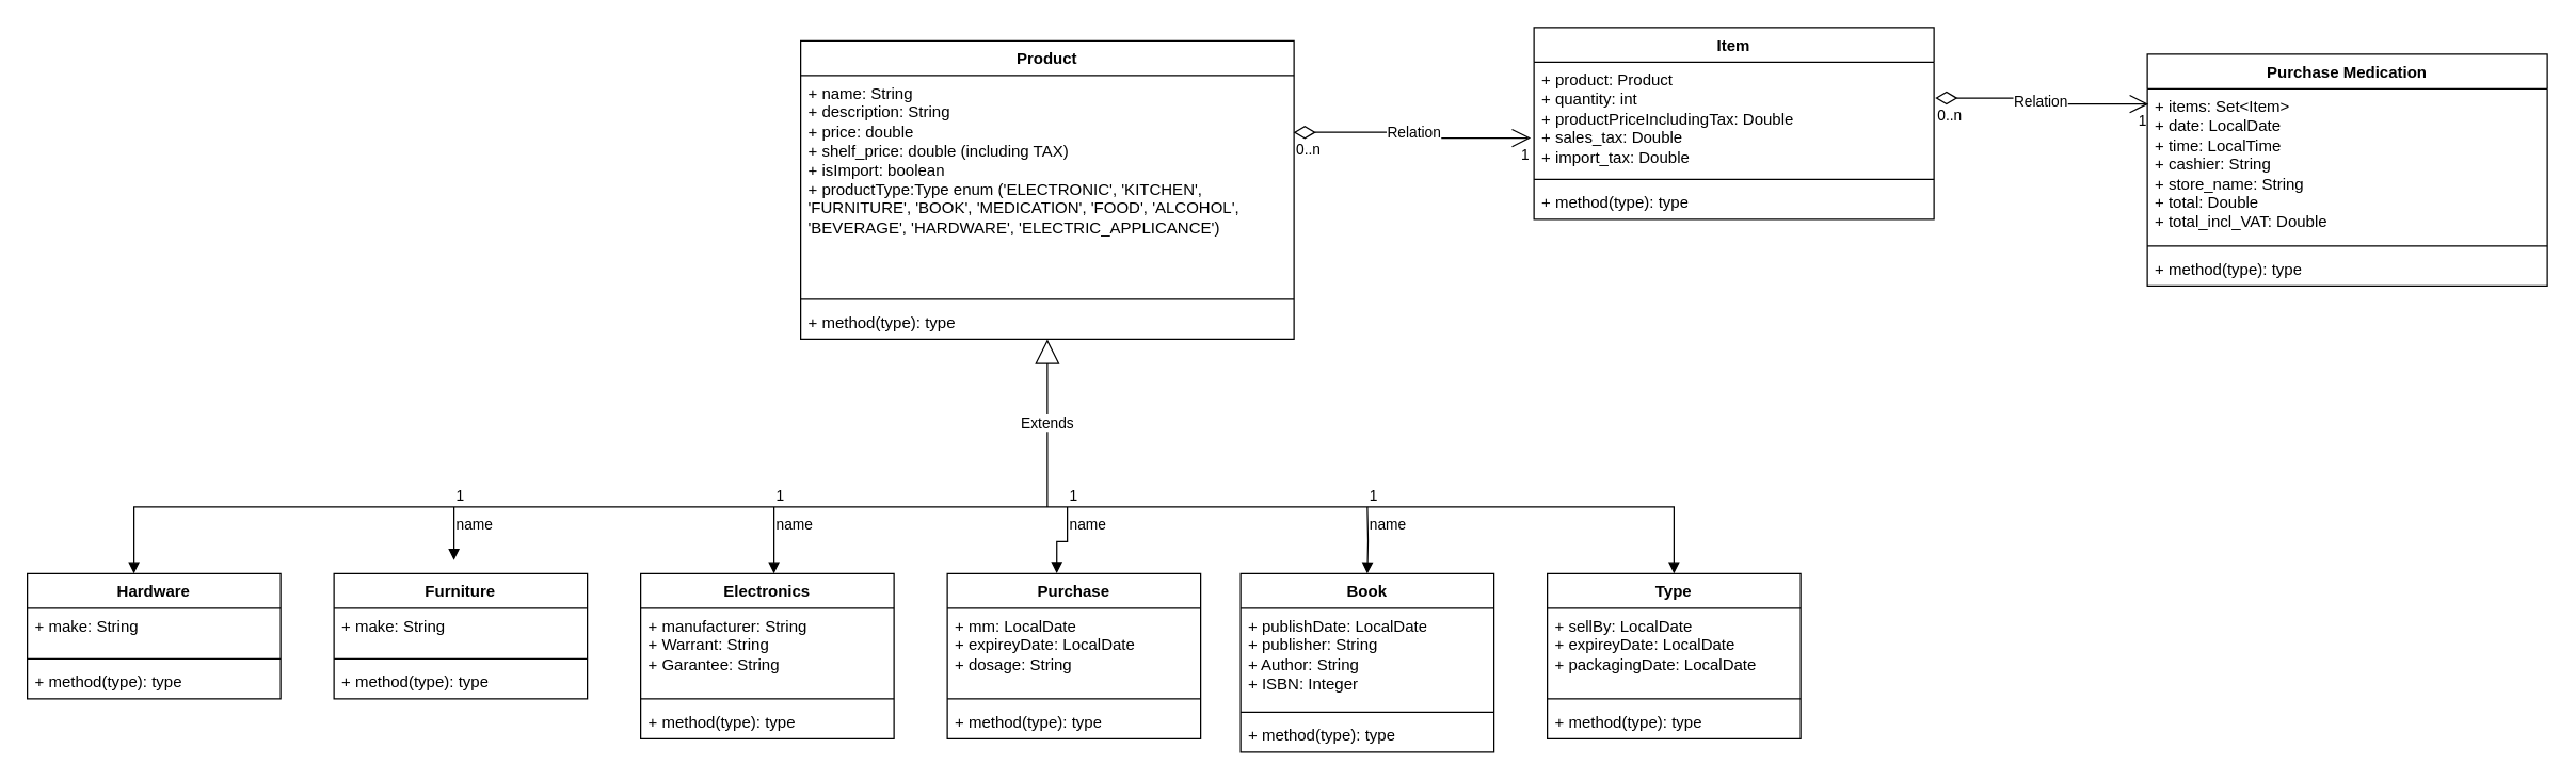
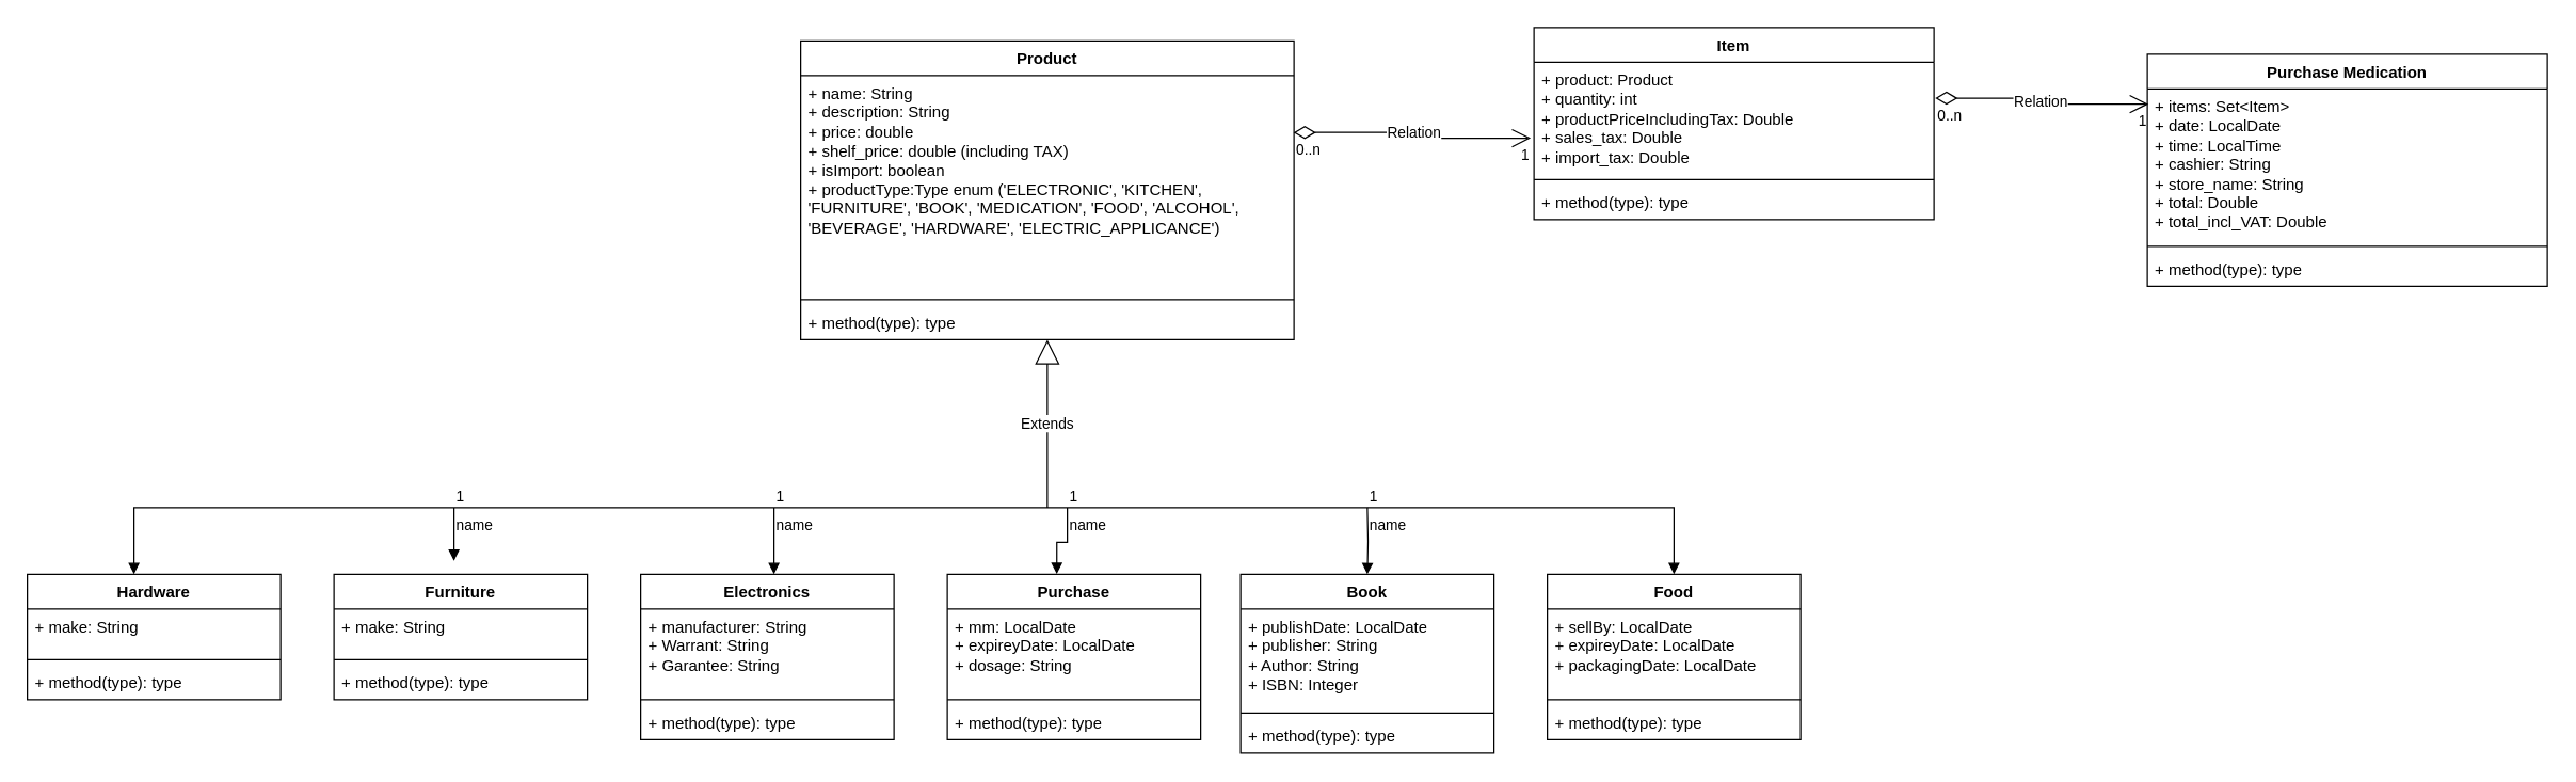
  <mxCell id="0" />
  <mxCell id="1" parent="0" />
  <mxCell id="2" value="Product" style="swimlane;fontStyle=1;align=center;verticalAlign=top;childLayout=stackLayout;horizontal=1;startSize=26;horizontalStack=0;resizeParent=1;resizeParentMax=0;resizeLast=0;collapsible=1;marginBottom=0;whiteSpace=wrap;html=1;" vertex="1" parent="1"><mxGeometry x="600" y="30" width="370" height="224" as="geometry" /></mxCell>
  <mxCell id="3" value="+ name: String&lt;br&gt;+ description: String&lt;br&gt;+ price: double&lt;br&gt;+ shelf_price: double (including TAX)&lt;br&gt;+ isImport: boolean&lt;br&gt;+ productType:Type enum ('ELECTRONIC', 'KITCHEN', 'FURNITURE', 'BOOK', 'MEDICATION', 'FOOD', 'ALCOHOL', 'BEVERAGE', 'HARDWARE', 'ELECTRIC_APPLICANCE')" style="text;strokeColor=none;fillColor=none;align=left;verticalAlign=top;spacingLeft=4;spacingRight=4;overflow=hidden;rotatable=0;points=[[0,0.5],[1,0.5]];portConstraint=eastwest;whiteSpace=wrap;html=1;" vertex="1" parent="2"><mxGeometry y="26" width="370" height="164" as="geometry" /></mxCell>
  <mxCell id="4" value="" style="line;strokeWidth=1;fillColor=none;align=left;verticalAlign=middle;spacingTop=-1;spacingLeft=3;spacingRight=3;rotatable=0;labelPosition=right;points=[];portConstraint=eastwest;strokeColor=inherit;" vertex="1" parent="2"><mxGeometry y="190" width="370" height="8" as="geometry" /></mxCell>
  <mxCell id="5" value="+ method(type): type" style="text;strokeColor=none;fillColor=none;align=left;verticalAlign=top;spacingLeft=4;spacingRight=4;overflow=hidden;rotatable=0;points=[[0,0.5],[1,0.5]];portConstraint=eastwest;whiteSpace=wrap;html=1;" vertex="1" parent="2"><mxGeometry y="198" width="370" height="26" as="geometry" /></mxCell>
  <mxCell id="6" value="Item" style="swimlane;fontStyle=1;align=center;verticalAlign=top;childLayout=stackLayout;horizontal=1;startSize=26;horizontalStack=0;resizeParent=1;resizeParentMax=0;resizeLast=0;collapsible=1;marginBottom=0;whiteSpace=wrap;html=1;" vertex="1" parent="1"><mxGeometry x="1150" y="20" width="300" height="144" as="geometry" /></mxCell>
  <mxCell id="7" value="+ product: Product&lt;br&gt;+ quantity: int&lt;br&gt;+ productPriceIncludingTax: Double&lt;br&gt;+ sales_tax: Double&lt;br&gt;+ import_tax: Double" style="text;strokeColor=none;fillColor=none;align=left;verticalAlign=top;spacingLeft=4;spacingRight=4;overflow=hidden;rotatable=0;points=[[0,0.5],[1,0.5]];portConstraint=eastwest;whiteSpace=wrap;html=1;" vertex="1" parent="6"><mxGeometry y="26" width="300" height="84" as="geometry" /></mxCell>
  <mxCell id="8" value="" style="line;strokeWidth=1;fillColor=none;align=left;verticalAlign=middle;spacingTop=-1;spacingLeft=3;spacingRight=3;rotatable=0;labelPosition=right;points=[];portConstraint=eastwest;strokeColor=inherit;" vertex="1" parent="6"><mxGeometry y="110" width="300" height="8" as="geometry" /></mxCell>
  <mxCell id="9" value="+ method(type): type" style="text;strokeColor=none;fillColor=none;align=left;verticalAlign=top;spacingLeft=4;spacingRight=4;overflow=hidden;rotatable=0;points=[[0,0.5],[1,0.5]];portConstraint=eastwest;whiteSpace=wrap;html=1;" vertex="1" parent="6"><mxGeometry y="118" width="300" height="26" as="geometry" /></mxCell>
  <mxCell id="10" value="Relation" style="endArrow=open;html=1;endSize=12;startArrow=diamondThin;startSize=14;startFill=0;edgeStyle=orthogonalEdgeStyle;rounded=0;entryX=-0.008;entryY=0.678;entryDx=0;entryDy=0;entryPerimeter=0;exitX=0.999;exitY=0.26;exitDx=0;exitDy=0;exitPerimeter=0;" edge="1" parent="1" source="3" target="7"><mxGeometry relative="1" as="geometry"><mxPoint x="990" y="200" as="sourcePoint" /><mxPoint x="1150" y="200" as="targetPoint" /></mxGeometry></mxCell>
  <mxCell id="11" value="0..n" style="edgeLabel;resizable=0;html=1;align=left;verticalAlign=top;" connectable="0" vertex="1" parent="10"><mxGeometry x="-1" relative="1" as="geometry" /></mxCell>
  <mxCell id="12" value="1" style="edgeLabel;resizable=0;html=1;align=right;verticalAlign=top;" connectable="0" vertex="1" parent="10"><mxGeometry x="1" relative="1" as="geometry" /></mxCell>
  <mxCell id="13" value="Relation" style="endArrow=open;html=1;endSize=12;startArrow=diamondThin;startSize=14;startFill=0;edgeStyle=orthogonalEdgeStyle;rounded=0;exitX=1.003;exitY=0.321;exitDx=0;exitDy=0;exitPerimeter=0;entryX=0.003;entryY=0.1;entryDx=0;entryDy=0;entryPerimeter=0;" edge="1" parent="1" source="7" target="51"><mxGeometry relative="1" as="geometry"><mxPoint x="1420" y="74.092" as="sourcePoint" /><mxPoint x="1578.5" y="151.9" as="targetPoint" /></mxGeometry></mxCell>
  <mxCell id="14" value="0..n" style="edgeLabel;resizable=0;html=1;align=left;verticalAlign=top;" connectable="0" vertex="1" parent="13"><mxGeometry x="-1" relative="1" as="geometry" /></mxCell>
  <mxCell id="15" value="1" style="edgeLabel;resizable=0;html=1;align=right;verticalAlign=top;" connectable="0" vertex="1" parent="13"><mxGeometry x="1" relative="1" as="geometry" /></mxCell>
  <mxCell id="16" value="Extends" style="endArrow=block;endSize=16;endFill=0;html=1;rounded=0;" edge="1" parent="1" target="5"><mxGeometry width="160" relative="1" as="geometry"><mxPoint x="785" y="380" as="sourcePoint" /><mxPoint x="780" y="260" as="targetPoint" /></mxGeometry></mxCell>
- <mxCell id="17" value="Type" style="swimlane;fontStyle=1;align=center;verticalAlign=top;childLayout=stackLayout;horizontal=1;startSize=26;horizontalStack=0;resizeParent=1;resizeParentMax=0;resizeLast=0;collapsible=1;marginBottom=0;whiteSpace=wrap;html=1;" vertex="1" parent="1"><mxGeometry x="1160" y="430" width="190" height="124" as="geometry" /></mxCell>
+ <mxCell id="17" value="Food" style="swimlane;fontStyle=1;align=center;verticalAlign=top;childLayout=stackLayout;horizontal=1;startSize=26;horizontalStack=0;resizeParent=1;resizeParentMax=0;resizeLast=0;collapsible=1;marginBottom=0;whiteSpace=wrap;html=1;" vertex="1" parent="1"><mxGeometry x="1160" y="430" width="190" height="124" as="geometry" /></mxCell>
  <mxCell id="18" value="+ sellBy: LocalDate&lt;br&gt;+ expireyDate: LocalDate&lt;br&gt;+ packagingDate: LocalDate" style="text;strokeColor=none;fillColor=none;align=left;verticalAlign=top;spacingLeft=4;spacingRight=4;overflow=hidden;rotatable=0;points=[[0,0.5],[1,0.5]];portConstraint=eastwest;whiteSpace=wrap;html=1;" vertex="1" parent="17"><mxGeometry y="26" width="190" height="64" as="geometry" /></mxCell>
  <mxCell id="19" value="" style="line;strokeWidth=1;fillColor=none;align=left;verticalAlign=middle;spacingTop=-1;spacingLeft=3;spacingRight=3;rotatable=0;labelPosition=right;points=[];portConstraint=eastwest;strokeColor=inherit;" vertex="1" parent="17"><mxGeometry y="90" width="190" height="8" as="geometry" /></mxCell>
  <mxCell id="20" value="+ method(type): type" style="text;strokeColor=none;fillColor=none;align=left;verticalAlign=top;spacingLeft=4;spacingRight=4;overflow=hidden;rotatable=0;points=[[0,0.5],[1,0.5]];portConstraint=eastwest;whiteSpace=wrap;html=1;" vertex="1" parent="17"><mxGeometry y="98" width="190" height="26" as="geometry" /></mxCell>
  <mxCell id="21" value="" style="endArrow=block;startArrow=block;endFill=1;startFill=1;html=1;rounded=0;entryX=0.5;entryY=0;entryDx=0;entryDy=0;" edge="1" parent="1" target="17"><mxGeometry width="160" relative="1" as="geometry"><mxPoint x="100" y="430" as="sourcePoint" /><mxPoint x="1250" y="380" as="targetPoint" /><Array as="points"><mxPoint x="100" y="380" /><mxPoint x="1255" y="380" /></Array></mxGeometry></mxCell>
  <mxCell id="22" value="Book" style="swimlane;fontStyle=1;align=center;verticalAlign=top;childLayout=stackLayout;horizontal=1;startSize=26;horizontalStack=0;resizeParent=1;resizeParentMax=0;resizeLast=0;collapsible=1;marginBottom=0;whiteSpace=wrap;html=1;" vertex="1" parent="1"><mxGeometry x="930" y="430" width="190" height="134" as="geometry" /></mxCell>
  <mxCell id="23" value="+ publishDate: LocalDate&lt;br&gt;+ publisher: String&lt;br&gt;+ Author: String&lt;br&gt;+ ISBN: Integer" style="text;strokeColor=none;fillColor=none;align=left;verticalAlign=top;spacingLeft=4;spacingRight=4;overflow=hidden;rotatable=0;points=[[0,0.5],[1,0.5]];portConstraint=eastwest;whiteSpace=wrap;html=1;" vertex="1" parent="22"><mxGeometry y="26" width="190" height="74" as="geometry" /></mxCell>
  <mxCell id="24" value="" style="line;strokeWidth=1;fillColor=none;align=left;verticalAlign=middle;spacingTop=-1;spacingLeft=3;spacingRight=3;rotatable=0;labelPosition=right;points=[];portConstraint=eastwest;strokeColor=inherit;" vertex="1" parent="22"><mxGeometry y="100" width="190" height="8" as="geometry" /></mxCell>
  <mxCell id="25" value="+ method(type): type" style="text;strokeColor=none;fillColor=none;align=left;verticalAlign=top;spacingLeft=4;spacingRight=4;overflow=hidden;rotatable=0;points=[[0,0.5],[1,0.5]];portConstraint=eastwest;whiteSpace=wrap;html=1;" vertex="1" parent="22"><mxGeometry y="108" width="190" height="26" as="geometry" /></mxCell>
  <mxCell id="26" value="name" style="endArrow=block;endFill=1;html=1;edgeStyle=orthogonalEdgeStyle;align=left;verticalAlign=top;rounded=0;entryX=0.5;entryY=0;entryDx=0;entryDy=0;" edge="1" parent="1" target="22"><mxGeometry x="-1" relative="1" as="geometry"><mxPoint x="1025" y="380" as="sourcePoint" /><mxPoint x="1120" y="390" as="targetPoint" /></mxGeometry></mxCell>
  <mxCell id="27" value="1" style="edgeLabel;resizable=0;html=1;align=left;verticalAlign=bottom;" connectable="0" vertex="1" parent="26"><mxGeometry x="-1" relative="1" as="geometry" /></mxCell>
  <mxCell id="28" value="Purchase" style="swimlane;fontStyle=1;align=center;verticalAlign=top;childLayout=stackLayout;horizontal=1;startSize=26;horizontalStack=0;resizeParent=1;resizeParentMax=0;resizeLast=0;collapsible=1;marginBottom=0;whiteSpace=wrap;html=1;" vertex="1" parent="1"><mxGeometry x="710" y="430" width="190" height="124" as="geometry" /></mxCell>
  <mxCell id="29" value="+ mm: LocalDate&lt;br&gt;+ expireyDate: LocalDate&lt;br&gt;+ dosage: String" style="text;strokeColor=none;fillColor=none;align=left;verticalAlign=top;spacingLeft=4;spacingRight=4;overflow=hidden;rotatable=0;points=[[0,0.5],[1,0.5]];portConstraint=eastwest;whiteSpace=wrap;html=1;" vertex="1" parent="28"><mxGeometry y="26" width="190" height="64" as="geometry" /></mxCell>
  <mxCell id="30" value="" style="line;strokeWidth=1;fillColor=none;align=left;verticalAlign=middle;spacingTop=-1;spacingLeft=3;spacingRight=3;rotatable=0;labelPosition=right;points=[];portConstraint=eastwest;strokeColor=inherit;" vertex="1" parent="28"><mxGeometry y="90" width="190" height="8" as="geometry" /></mxCell>
  <mxCell id="31" value="+ method(type): type" style="text;strokeColor=none;fillColor=none;align=left;verticalAlign=top;spacingLeft=4;spacingRight=4;overflow=hidden;rotatable=0;points=[[0,0.5],[1,0.5]];portConstraint=eastwest;whiteSpace=wrap;html=1;" vertex="1" parent="28"><mxGeometry y="98" width="190" height="26" as="geometry" /></mxCell>
  <mxCell id="32" value="name" style="endArrow=block;endFill=1;html=1;edgeStyle=orthogonalEdgeStyle;align=left;verticalAlign=top;rounded=0;entryX=0.432;entryY=-0.002;entryDx=0;entryDy=0;entryPerimeter=0;" edge="1" parent="1" target="28"><mxGeometry x="-1" relative="1" as="geometry"><mxPoint x="800" y="380" as="sourcePoint" /><mxPoint x="865" y="400" as="targetPoint" /><Array as="points"><mxPoint x="800" y="406" /><mxPoint x="792" y="406" /></Array></mxGeometry></mxCell>
  <mxCell id="33" value="1" style="edgeLabel;resizable=0;html=1;align=left;verticalAlign=bottom;" connectable="0" vertex="1" parent="32"><mxGeometry x="-1" relative="1" as="geometry" /></mxCell>
  <mxCell id="34" value="name" style="endArrow=block;endFill=1;html=1;edgeStyle=orthogonalEdgeStyle;align=left;verticalAlign=top;rounded=0;" edge="1" parent="1"><mxGeometry x="-1" relative="1" as="geometry"><mxPoint x="580" y="380" as="sourcePoint" /><mxPoint x="580" y="430" as="targetPoint" /></mxGeometry></mxCell>
  <mxCell id="35" value="1" style="edgeLabel;resizable=0;html=1;align=left;verticalAlign=bottom;" connectable="0" vertex="1" parent="34"><mxGeometry x="-1" relative="1" as="geometry" /></mxCell>
  <mxCell id="36" value="Electronics" style="swimlane;fontStyle=1;align=center;verticalAlign=top;childLayout=stackLayout;horizontal=1;startSize=26;horizontalStack=0;resizeParent=1;resizeParentMax=0;resizeLast=0;collapsible=1;marginBottom=0;whiteSpace=wrap;html=1;" vertex="1" parent="1"><mxGeometry x="480" y="430" width="190" height="124" as="geometry" /></mxCell>
  <mxCell id="37" value="+ manufacturer: String&lt;br&gt;+ Warrant: String&lt;br&gt;+ Garantee: String" style="text;strokeColor=none;fillColor=none;align=left;verticalAlign=top;spacingLeft=4;spacingRight=4;overflow=hidden;rotatable=0;points=[[0,0.5],[1,0.5]];portConstraint=eastwest;whiteSpace=wrap;html=1;" vertex="1" parent="36"><mxGeometry y="26" width="190" height="64" as="geometry" /></mxCell>
  <mxCell id="38" value="" style="line;strokeWidth=1;fillColor=none;align=left;verticalAlign=middle;spacingTop=-1;spacingLeft=3;spacingRight=3;rotatable=0;labelPosition=right;points=[];portConstraint=eastwest;strokeColor=inherit;" vertex="1" parent="36"><mxGeometry y="90" width="190" height="8" as="geometry" /></mxCell>
  <mxCell id="39" value="+ method(type): type" style="text;strokeColor=none;fillColor=none;align=left;verticalAlign=top;spacingLeft=4;spacingRight=4;overflow=hidden;rotatable=0;points=[[0,0.5],[1,0.5]];portConstraint=eastwest;whiteSpace=wrap;html=1;" vertex="1" parent="36"><mxGeometry y="98" width="190" height="26" as="geometry" /></mxCell>
  <mxCell id="40" value="Furniture" style="swimlane;fontStyle=1;align=center;verticalAlign=top;childLayout=stackLayout;horizontal=1;startSize=26;horizontalStack=0;resizeParent=1;resizeParentMax=0;resizeLast=0;collapsible=1;marginBottom=0;whiteSpace=wrap;html=1;" vertex="1" parent="1"><mxGeometry x="250" y="430" width="190" height="94" as="geometry" /></mxCell>
  <mxCell id="41" value="+ make: String" style="text;strokeColor=none;fillColor=none;align=left;verticalAlign=top;spacingLeft=4;spacingRight=4;overflow=hidden;rotatable=0;points=[[0,0.5],[1,0.5]];portConstraint=eastwest;whiteSpace=wrap;html=1;" vertex="1" parent="40"><mxGeometry y="26" width="190" height="34" as="geometry" /></mxCell>
  <mxCell id="42" value="" style="line;strokeWidth=1;fillColor=none;align=left;verticalAlign=middle;spacingTop=-1;spacingLeft=3;spacingRight=3;rotatable=0;labelPosition=right;points=[];portConstraint=eastwest;strokeColor=inherit;" vertex="1" parent="40"><mxGeometry y="60" width="190" height="8" as="geometry" /></mxCell>
  <mxCell id="43" value="+ method(type): type" style="text;strokeColor=none;fillColor=none;align=left;verticalAlign=top;spacingLeft=4;spacingRight=4;overflow=hidden;rotatable=0;points=[[0,0.5],[1,0.5]];portConstraint=eastwest;whiteSpace=wrap;html=1;" vertex="1" parent="40"><mxGeometry y="68" width="190" height="26" as="geometry" /></mxCell>
  <mxCell id="44" value="name" style="endArrow=block;endFill=1;html=1;edgeStyle=orthogonalEdgeStyle;align=left;verticalAlign=top;rounded=0;" edge="1" parent="1"><mxGeometry x="-1" relative="1" as="geometry"><mxPoint x="340" y="380" as="sourcePoint" /><mxPoint x="340" y="420" as="targetPoint" /></mxGeometry></mxCell>
  <mxCell id="45" value="1" style="edgeLabel;resizable=0;html=1;align=left;verticalAlign=bottom;" connectable="0" vertex="1" parent="44"><mxGeometry x="-1" relative="1" as="geometry" /></mxCell>
  <mxCell id="46" value="Hardware" style="swimlane;fontStyle=1;align=center;verticalAlign=top;childLayout=stackLayout;horizontal=1;startSize=26;horizontalStack=0;resizeParent=1;resizeParentMax=0;resizeLast=0;collapsible=1;marginBottom=0;whiteSpace=wrap;html=1;" vertex="1" parent="1"><mxGeometry x="20" y="430" width="190" height="94" as="geometry" /></mxCell>
  <mxCell id="47" value="+ make: String" style="text;strokeColor=none;fillColor=none;align=left;verticalAlign=top;spacingLeft=4;spacingRight=4;overflow=hidden;rotatable=0;points=[[0,0.5],[1,0.5]];portConstraint=eastwest;whiteSpace=wrap;html=1;" vertex="1" parent="46"><mxGeometry y="26" width="190" height="34" as="geometry" /></mxCell>
  <mxCell id="48" value="" style="line;strokeWidth=1;fillColor=none;align=left;verticalAlign=middle;spacingTop=-1;spacingLeft=3;spacingRight=3;rotatable=0;labelPosition=right;points=[];portConstraint=eastwest;strokeColor=inherit;" vertex="1" parent="46"><mxGeometry y="60" width="190" height="8" as="geometry" /></mxCell>
  <mxCell id="49" value="+ method(type): type" style="text;strokeColor=none;fillColor=none;align=left;verticalAlign=top;spacingLeft=4;spacingRight=4;overflow=hidden;rotatable=0;points=[[0,0.5],[1,0.5]];portConstraint=eastwest;whiteSpace=wrap;html=1;" vertex="1" parent="46"><mxGeometry y="68" width="190" height="26" as="geometry" /></mxCell>
  <mxCell id="50" value="Purchase Medication" style="swimlane;fontStyle=1;align=center;verticalAlign=top;childLayout=stackLayout;horizontal=1;startSize=26;horizontalStack=0;resizeParent=1;resizeParentMax=0;resizeLast=0;collapsible=1;marginBottom=0;whiteSpace=wrap;html=1;" vertex="1" parent="1"><mxGeometry x="1610" y="40" width="300" height="174" as="geometry" /></mxCell>
  <mxCell id="51" value="+ items: Set&amp;lt;Item&amp;gt;&lt;br style=&quot;border-color: var(--border-color);&quot;&gt;+ date: LocalDate&lt;br style=&quot;border-color: var(--border-color);&quot;&gt;+ time: LocalTime&lt;br style=&quot;border-color: var(--border-color);&quot;&gt;+ cashier: String&lt;br style=&quot;border-color: var(--border-color);&quot;&gt;+ store_name: String&lt;br style=&quot;border-color: var(--border-color);&quot;&gt;+ total: Double&lt;br style=&quot;border-color: var(--border-color);&quot;&gt;+ total_incl_VAT: Double" style="text;strokeColor=none;fillColor=none;align=left;verticalAlign=top;spacingLeft=4;spacingRight=4;overflow=hidden;rotatable=0;points=[[0,0.5],[1,0.5]];portConstraint=eastwest;whiteSpace=wrap;html=1;" vertex="1" parent="50"><mxGeometry y="26" width="300" height="114" as="geometry" /></mxCell>
  <mxCell id="52" value="" style="line;strokeWidth=1;fillColor=none;align=left;verticalAlign=middle;spacingTop=-1;spacingLeft=3;spacingRight=3;rotatable=0;labelPosition=right;points=[];portConstraint=eastwest;strokeColor=inherit;" vertex="1" parent="50"><mxGeometry y="140" width="300" height="8" as="geometry" /></mxCell>
  <mxCell id="53" value="+ method(type): type" style="text;strokeColor=none;fillColor=none;align=left;verticalAlign=top;spacingLeft=4;spacingRight=4;overflow=hidden;rotatable=0;points=[[0,0.5],[1,0.5]];portConstraint=eastwest;whiteSpace=wrap;html=1;" vertex="1" parent="50"><mxGeometry y="148" width="300" height="26" as="geometry" /></mxCell>
